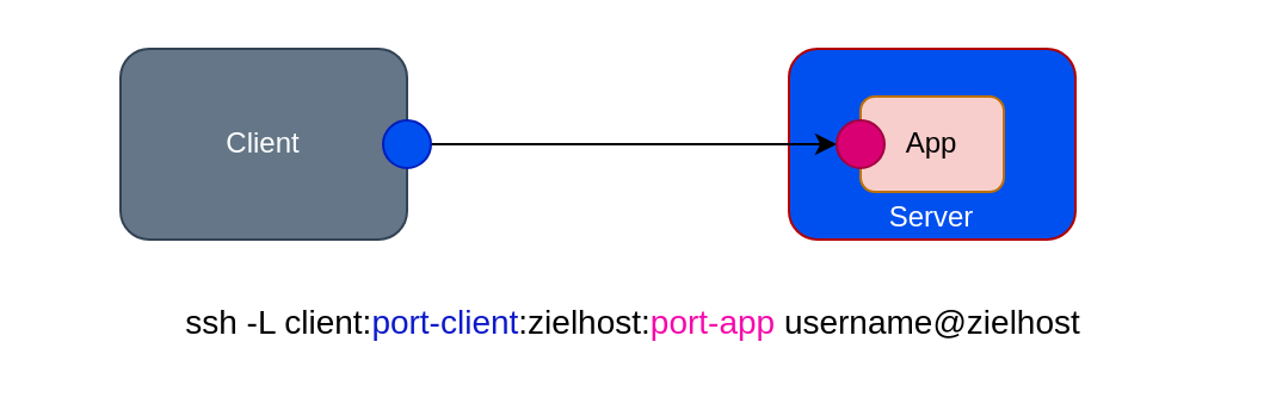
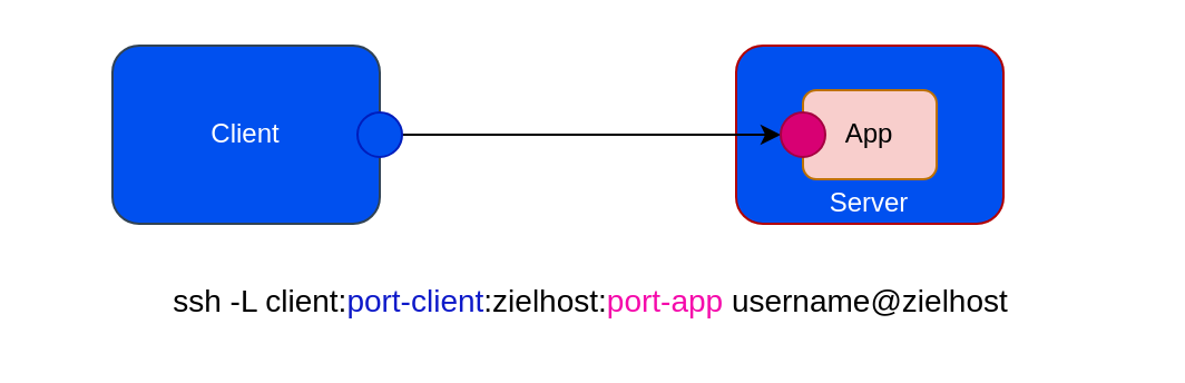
  <mxCell id="0" />
  <mxCell id="1" parent="0" />
- <mxCell id="2" value="Client" style="rounded=1;whiteSpace=wrap;html=1;fillColor=#647687;fontColor=#ffffff;strokeColor=#314354;" parent="1" vertex="1"><mxGeometry x="50" y="20" width="120" height="80" as="geometry" /></mxCell>
+ <mxCell id="2" value="Client" style="rounded=1;whiteSpace=wrap;html=1;fillColor=#0050ef;fontColor=#ffffff;strokeColor=#314354;" parent="1" vertex="1"><mxGeometry x="50" y="20" width="120" height="80" as="geometry" /></mxCell>
  <mxCell id="3" value="Server" style="rounded=1;whiteSpace=wrap;html=1;fillColor=#0050ef;fontColor=#ffffff;strokeColor=#B20000;verticalAlign=bottom;" parent="1" vertex="1"><mxGeometry x="330" y="20" width="120" height="80" as="geometry" /></mxCell>
  <mxCell id="4" value="" style="endArrow=classic;html=1;exitX=1;exitY=0.5;exitDx=0;exitDy=0;startArrow=none;entryX=0;entryY=0.5;entryDx=0;entryDy=0;" parent="1" edge="1" target="9" source="8"><mxGeometry width="50" height="50" relative="1" as="geometry"><mxPoint x="290" y="69.5" as="sourcePoint" /><mxPoint x="330" y="70" as="targetPoint" /></mxGeometry></mxCell>
  <mxCell id="5" value="&lt;font style=&quot;font-size: 14px;&quot;&gt;ssh -L client:&lt;font color=&quot;#0d19c9&quot; style=&quot;font-size: 14px;&quot;&gt;port-client&lt;/font&gt;:zielhost:&lt;font color=&quot;#f50aab&quot; style=&quot;font-size: 14px;&quot;&gt;port-app&lt;/font&gt; username@zielhost&lt;/font&gt;" style="text;html=1;strokeColor=none;fillColor=none;align=center;verticalAlign=middle;whiteSpace=wrap;rounded=0;fontSize=14;" parent="1" vertex="1"><mxGeometry x="20" y="120" width="490" height="30" as="geometry" /></mxCell>
  <mxCell id="6" value="App" style="rounded=1;whiteSpace=wrap;html=1;fillColor=#f8cecc;fontColor=#000000;strokeColor=#BD7000;" vertex="1" parent="1"><mxGeometry x="360" y="40" width="60" height="40" as="geometry" /></mxCell>
  <mxCell id="7" value="" style="endArrow=none;html=1;exitX=1;exitY=0.5;exitDx=0;exitDy=0;" edge="1" parent="1" source="2" target="8"><mxGeometry width="50" height="50" relative="1" as="geometry"><mxPoint x="170" y="70" as="sourcePoint" /><mxPoint x="330" y="70" as="targetPoint" /></mxGeometry></mxCell>
  <mxCell id="8" value="" style="ellipse;whiteSpace=wrap;html=1;aspect=fixed;fillColor=#0050ef;fontColor=#ffffff;strokeColor=#001DBC;" parent="1" vertex="1"><mxGeometry x="160" y="50" width="20" height="20" as="geometry" /></mxCell>
  <mxCell id="9" value="" style="ellipse;whiteSpace=wrap;html=1;aspect=fixed;fillColor=#d80073;fontColor=#ffffff;strokeColor=#A50040;" parent="1" vertex="1"><mxGeometry x="350" y="50" width="20" height="20" as="geometry" /></mxCell>
